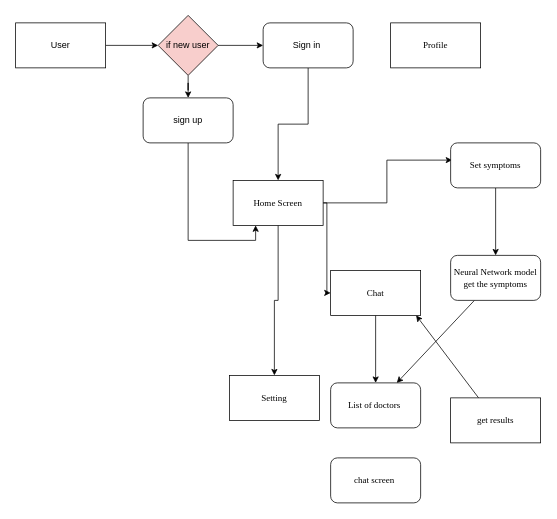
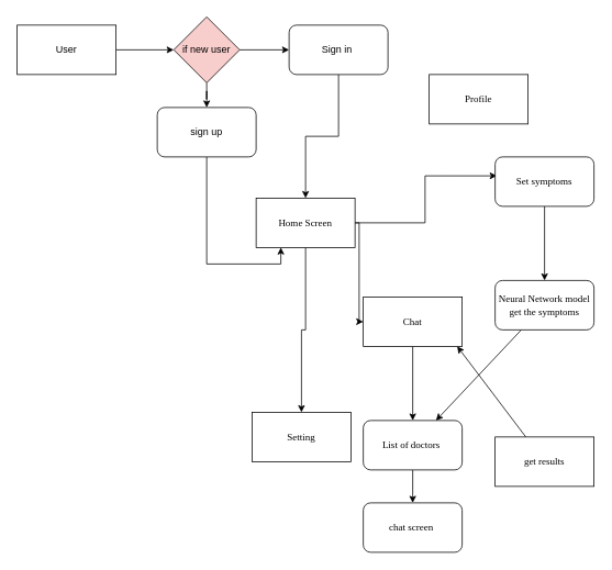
  <mxCell id="0" />
  <mxCell id="1" parent="0" />
  <mxCell id="2" style="edgeStyle=orthogonalEdgeStyle;rounded=0;orthogonalLoop=1;jettySize=auto;html=1;" edge="1" parent="1" source="3" target="10"><mxGeometry relative="1" as="geometry"><mxPoint x="250" y="50" as="targetPoint" /></mxGeometry></mxCell>
  <mxCell id="3" value="User" style="rounded=0;whiteSpace=wrap;html=1;" vertex="1" parent="1"><mxGeometry x="20" y="30" width="120" height="60" as="geometry" /></mxCell>
  <mxCell id="4" style="edgeStyle=orthogonalEdgeStyle;rounded=0;orthogonalLoop=1;jettySize=auto;html=1;fontFamily=Times New Roman;" edge="1" parent="1" source="5" target="15"><mxGeometry relative="1" as="geometry" /></mxCell>
  <mxCell id="5" value="Sign in&amp;nbsp;" style="rounded=1;whiteSpace=wrap;html=1;" vertex="1" parent="1"><mxGeometry x="350" y="30" width="120" height="60" as="geometry" /></mxCell>
  <mxCell id="6" style="edgeStyle=orthogonalEdgeStyle;rounded=0;orthogonalLoop=1;jettySize=auto;html=1;entryX=0.25;entryY=1;entryDx=0;entryDy=0;fontFamily=Times New Roman;" edge="1" parent="1" source="7" target="15"><mxGeometry relative="1" as="geometry" /></mxCell>
  <mxCell id="7" value="sign up" style="rounded=1;whiteSpace=wrap;html=1;" vertex="1" parent="1"><mxGeometry x="190" y="130" width="120" height="60" as="geometry" /></mxCell>
  <mxCell id="8" style="edgeStyle=orthogonalEdgeStyle;rounded=0;orthogonalLoop=1;jettySize=auto;html=1;fontFamily=Times New Roman;" edge="1" parent="1" source="10" target="5"><mxGeometry relative="1" as="geometry" /></mxCell>
  <mxCell id="9" value="" style="edgeStyle=orthogonalEdgeStyle;rounded=0;orthogonalLoop=1;jettySize=auto;html=1;" edge="1" parent="1" source="10" target="7"><mxGeometry relative="1" as="geometry" /></mxCell>
  <mxCell id="10" value="if new user" style="rhombus;whiteSpace=wrap;html=1;fillColor=#f8cecc;" vertex="1" parent="1"><mxGeometry x="210" width="80" height="80" as="geometry" y="20" /></mxCell>
  <mxCell id="11" style="edgeStyle=orthogonalEdgeStyle;rounded=0;orthogonalLoop=1;jettySize=auto;html=1;entryX=0.017;entryY=0.383;entryDx=0;entryDy=0;fontFamily=Times New Roman;entryPerimeter=0;" edge="1" parent="1" source="15" target="17"><mxGeometry relative="1" as="geometry"><mxPoint x="610" y="160" as="targetPoint" /></mxGeometry></mxCell>
  <mxCell id="12" style="edgeStyle=orthogonalEdgeStyle;rounded=0;orthogonalLoop=1;jettySize=auto;html=1;fontFamily=Times New Roman;" edge="1" parent="1" source="15" target="19"><mxGeometry relative="1" as="geometry" /></mxCell>
  <mxCell id="13" style="edgeStyle=elbowEdgeStyle;rounded=0;orthogonalLoop=1;jettySize=auto;html=1;fontFamily=Times New Roman;strokeColor=none;" edge="1" parent="1" source="15" target="21"><mxGeometry relative="1" as="geometry" /></mxCell>
  <mxCell id="14" style="edgeStyle=elbowEdgeStyle;rounded=0;orthogonalLoop=1;jettySize=auto;html=1;fontFamily=Times New Roman;" edge="1" parent="1" source="15" target="21"><mxGeometry relative="1" as="geometry" /></mxCell>
  <mxCell id="15" value="Home Screen" style="rounded=0;whiteSpace=wrap;html=1;fontFamily=Times New Roman;" vertex="1" parent="1"><mxGeometry x="310" y="240" width="120" height="60" as="geometry" /></mxCell>
  <mxCell id="16" style="rounded=0;orthogonalLoop=1;jettySize=auto;html=1;fontFamily=Times New Roman;entryX=0.5;entryY=0;entryDx=0;entryDy=0;" edge="1" parent="1" source="17" target="23"><mxGeometry relative="1" as="geometry"><mxPoint x="790" y="290" as="targetPoint" /></mxGeometry></mxCell>
  <mxCell id="17" value="Set symptoms" style="rounded=1;whiteSpace=wrap;html=1;fontFamily=Times New Roman;" vertex="1" parent="1"><mxGeometry x="600" y="190" width="120" height="60" as="geometry" /></mxCell>
- <mxCell id="18" value="Profile" style="rounded=0;whiteSpace=wrap;html=1;fontFamily=Times New Roman;" vertex="1" parent="1"><mxGeometry x="520" y="30" width="120" height="60" as="geometry" /></mxCell>
+ <mxCell id="18" value="Profile" style="rounded=0;whiteSpace=wrap;html=1;fontFamily=Times New Roman;" vertex="1" parent="1"><mxGeometry x="520" y="90" width="120" height="60" as="geometry" /></mxCell>
  <mxCell id="19" value="Setting" style="rounded=0;whiteSpace=wrap;html=1;fontFamily=Times New Roman;" vertex="1" parent="1"><mxGeometry x="305" y="500" width="120" height="60" as="geometry" /></mxCell>
  <mxCell id="20" style="edgeStyle=none;rounded=0;orthogonalLoop=1;jettySize=auto;html=1;fontFamily=Times New Roman;" edge="1" parent="1" source="21" target="27"><mxGeometry relative="1" as="geometry" /></mxCell>
  <mxCell id="21" value="Chat" style="rounded=0;whiteSpace=wrap;html=1;fontFamily=Times New Roman;" vertex="1" parent="1"><mxGeometry x="440" y="360" width="120" height="60" as="geometry" /></mxCell>
  <mxCell id="22" style="edgeStyle=none;rounded=0;orthogonalLoop=1;jettySize=auto;html=1;fontFamily=Times New Roman;" edge="1" parent="1" source="23" target="27"><mxGeometry relative="1" as="geometry" /></mxCell>
  <mxCell id="23" value="Neural Network model&lt;br&gt;get the symptoms" style="rounded=1;whiteSpace=wrap;html=1;fontFamily=Times New Roman;" vertex="1" parent="1"><mxGeometry x="600" y="340" width="120" height="60" as="geometry" /></mxCell>
  <mxCell id="24" style="edgeStyle=none;rounded=0;orthogonalLoop=1;jettySize=auto;html=1;entryX=0.95;entryY=1;entryDx=0;entryDy=0;entryPerimeter=0;fontFamily=Times New Roman;" edge="1" parent="1" source="25" target="21"><mxGeometry relative="1" as="geometry" /></mxCell>
  <mxCell id="25" value="get results" style="rounded=0;whiteSpace=wrap;html=1;fontFamily=Times New Roman;" vertex="1" parent="1"><mxGeometry x="600" y="530" width="120" height="60" as="geometry" /></mxCell>
+ <mxCell id="26" style="edgeStyle=none;rounded=0;orthogonalLoop=1;jettySize=auto;html=1;entryX=0.5;entryY=0;entryDx=0;entryDy=0;fontFamily=Times New Roman;" edge="1" parent="1" source="27" target="28"><mxGeometry relative="1" as="geometry" /></mxCell>
  <mxCell id="27" value="List of doctors&amp;nbsp;" style="rounded=1;whiteSpace=wrap;html=1;fontFamily=Times New Roman;" vertex="1" parent="1"><mxGeometry x="440" y="510" width="120" height="60" as="geometry" /></mxCell>
  <mxCell id="28" value="chat screen&amp;nbsp;" style="whiteSpace=wrap;html=1;fontFamily=Times New Roman;rounded=1;" vertex="1" parent="1"><mxGeometry x="440" y="610" width="120" height="60" as="geometry" /></mxCell>
